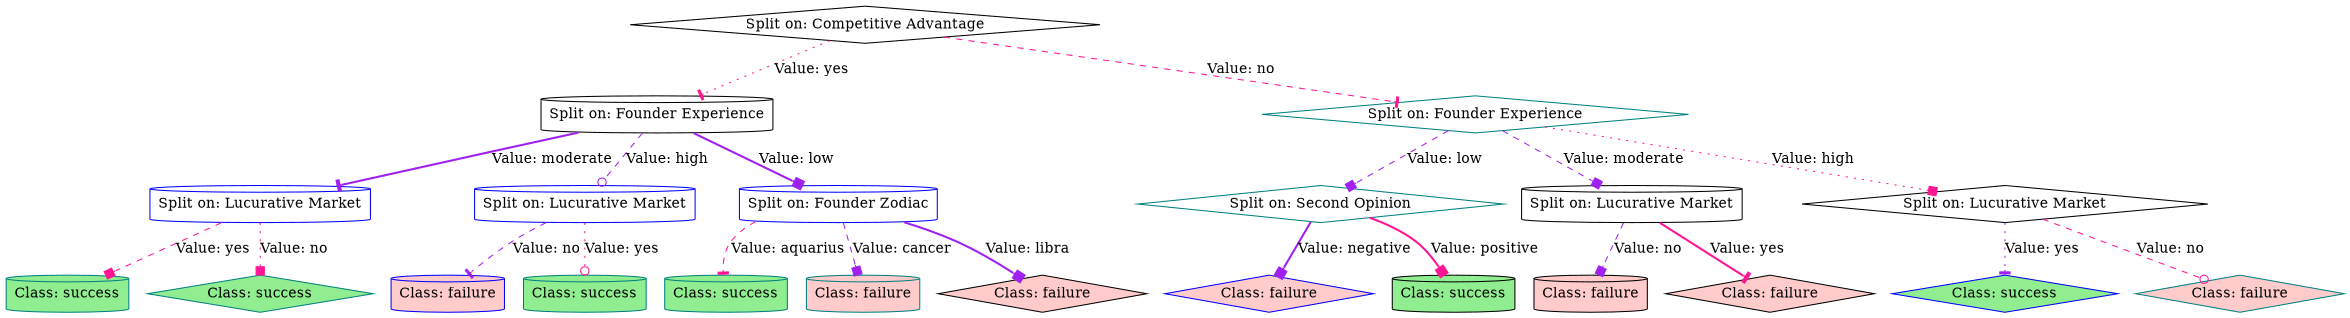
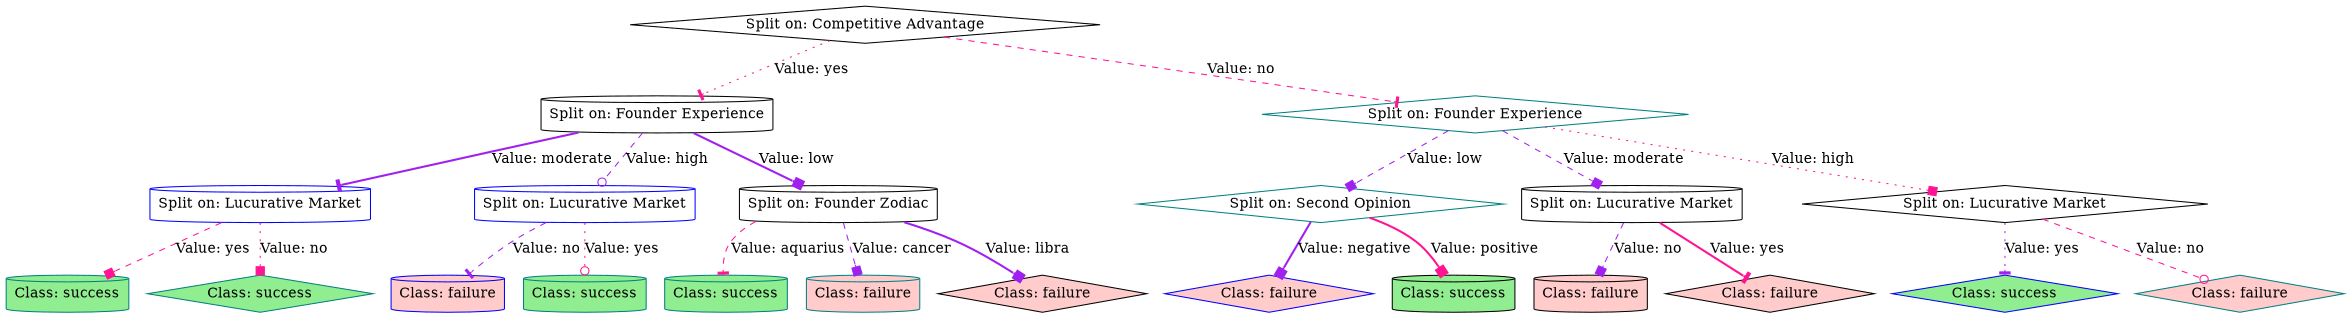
  digraph {
    node [color=black shape=cylinder style=filled]
    edge [color=purple style=dashed arrowhead=box]
    n1 [label="Split on: Competitive Advantage" shape=diamond style=""]
    n2 [label="Split on: Founder Experience" style=""]
    n3 [label="Split on: Founder Experience" color=teal shape=diamond style=""]
    n4 [label="Split on: Lucurative Market" color=blue style=""]
    n5 [label="Split on: Lucurative Market" color=blue style=""]
-   n6 [label="Split on: Founder Zodiac" color=blue style=""]
+   n6 [label="Split on: Founder Zodiac" style=""]
    n7 [fillcolor="#90EE90" label="Class: success" color=teal]
    n8 [fillcolor="#90EE90" label="Class: success" color=teal shape=diamond]
    n9 [fillcolor="#FFCCCB" label="Class: failure" color=blue]
    n10 [fillcolor="#90EE90" label="Class: success" color=teal]
    n11 [fillcolor="#90EE90" label="Class: success" color=teal]
    n12 [fillcolor="#FFCCCB" label="Class: failure" color=teal]
    n13 [fillcolor="#FFCCCB" label="Class: failure" shape=diamond]
    n14 [label="Split on: Second Opinion" color=teal shape=diamond style=""]
    n15 [label="Split on: Lucurative Market" style=""]
    n16 [label="Split on: Lucurative Market" shape=diamond style=""]
    n17 [fillcolor="#FFCCCB" label="Class: failure" color=blue shape=diamond]
    n18 [fillcolor="#90EE90" label="Class: success"]
    n19 [fillcolor="#FFCCCB" label="Class: failure"]
    n20 [fillcolor="#FFCCCB" label="Class: failure" shape=diamond]
    n21 [fillcolor="#90EE90" label="Class: success" color=blue shape=diamond]
    n22 [fillcolor="#FFCCCB" label="Class: failure" color=teal shape=diamond]
    n1 -> n2 [label="Value: yes" color=deeppink style=dotted arrowhead=tee]
    n1 -> n3 [label="Value: no" color=deeppink arrowhead=tee]
    n2 -> n4 [label="Value: moderate" style=bold arrowhead=tee]
    n2 -> n5 [label="Value: high" arrowhead=odot]
    n2 -> n6 [label="Value: low" style=bold]
    n3 -> n14 [label="Value: low"]
    n3 -> n15 [label="Value: moderate"]
    n3 -> n16 [label="Value: high" color=deeppink style=dotted]
    n4 -> n7 [label="Value: yes" color=deeppink]
    n4 -> n8 [label="Value: no" color=deeppink style=dotted]
    n5 -> n9 [label="Value: no" arrowhead=tee]
    n5 -> n10 [label="Value: yes" color=deeppink style=dotted arrowhead=odot]
    n6 -> n11 [label="Value: aquarius" color=deeppink arrowhead=tee]
    n6 -> n12 [label="Value: cancer"]
    n6 -> n13 [label="Value: libra" style=bold]
    n14 -> n17 [label="Value: negative" style=bold]
    n14 -> n18 [label="Value: positive" color=deeppink style=bold]
    n15 -> n19 [label="Value: no"]
    n15 -> n20 [label="Value: yes" color=deeppink style=bold arrowhead=tee]
    n16 -> n21 [label="Value: yes" style=dotted arrowhead=tee]
    n16 -> n22 [label="Value: no" color=deeppink arrowhead=odot]
  }
